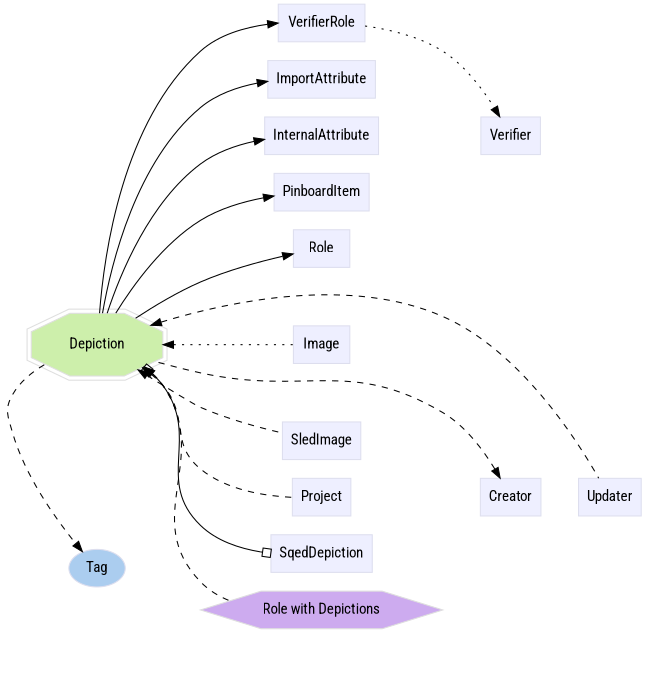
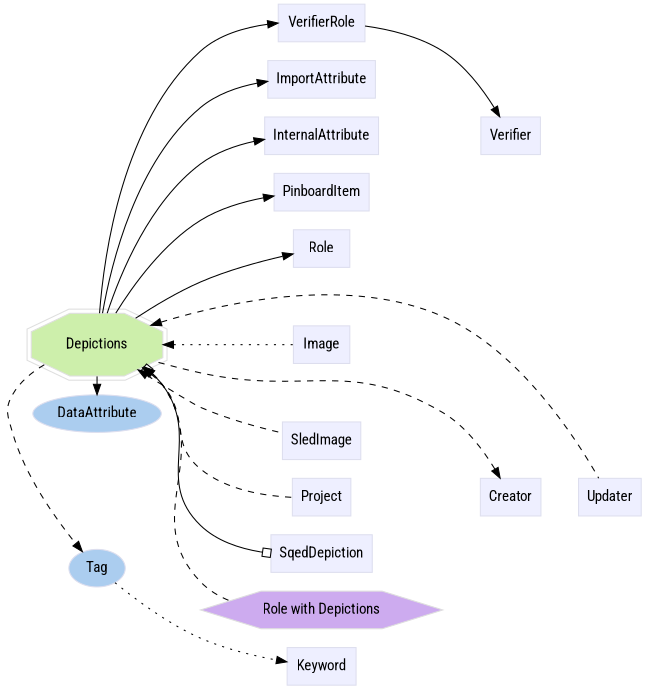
  digraph {
    fontname="Roboto Condensed"
    rankdir=LR
    node [color="#dddeee" fillcolor="#eeefff" fontname="Roboto Condensed" group=supporting shape=box style=filled]
    edge [fontname="Roboto Condensed"]
-   n1 [color="#dedede" fillcolor="#cdefab" group=target height=0.61111 label=Depiction shape=doubleoctagon width=1.532]
+   n1 [color="#dedede" fillcolor="#cdefab" group=target height=0.61111 label=Depictions shape=doubleoctagon width=1.532]
+   n2 [fillcolor="#abcdef" group=annotator height=0.5 label=DataAttribute shape=oval width=1.7108]
    n3 [fillcolor="#abcdef" group=annotator height=0.5 label=Tag shape=oval width=0.75]
    n4 [height=0.5 label=ImportAttribute width=1.4201]
    n5 [height=0.5 label=InternalAttribute width=1.4826]
+   n6 [height=0.5 label=Keyword width=0.92014]
    n7 [height=0.5 label=PinboardItem width=1.2535]
    n8 [height=0.5 label=Role width=0.75]
    n9 [height=0.5 label=VerifierRole width=1.1493]
    n10 [height=0.5 label=Verifier width=0.79514]
    n11 [height=0.5 label=Creator width=0.78472]
    n12 [height=0.5 label=Image width=0.75]
    n13 [height=0.5 label=Project width=0.75347]
    n14 [height=0.5 label=SledImage width=1.0347]
    n15 [height=0.5 label=Updater width=0.82639]
    n16 [height=0.5 label=SqedDepiction width=1.3368]
    n17 [color="#dedede" fillcolor="#cdabef" group=polymorphic height=0.5 label="Role with Depictions" shape=hexagon width=3.2231]
    subgraph sub_1 {
      rank=min
      n1
+     n2
      n3
    }
    subgraph sub_2 {
    }
    subgraph sub_3 {
      n4
      n5
+     n6
      n7
      n8
      n9
      n10
      n11
      n12
      n13
      n14
      n15
      n16
    }
+   n1 -> n2
    n1 -> n3 [style=dashed]
    n1 -> n4
    n1 -> n5
    n1 -> n7
    n1 -> n8
    n1 -> n9
    n1 -> n12 [dir=back style=dotted]
    n1 -> n13 [dir=back style=dashed]
    n1 -> n14 [dir=back style=dashed]
    n1 -> n15 [dir=back style=dashed]
    n1 -> n16 [arrowhead=obox arrowtail=obox dir=both]
    n1 -> n17 [dir=back style=dashed]
+   n3 -> n6 [style=dotted]
    n8 -> n10 [style=invis]
-   n9 -> n10 [style=dotted]
+   n9 -> n10 [style=solid]
    n11 -> n1 [dir=back style=dashed]
    n11 -> n15 [style=invis]
    n13 -> n11 [style=invis]
  }
